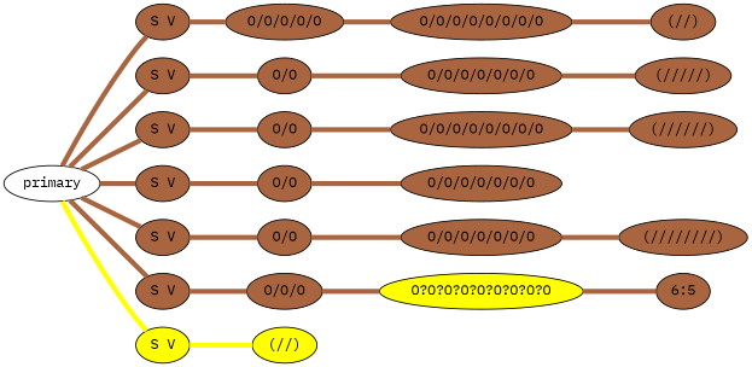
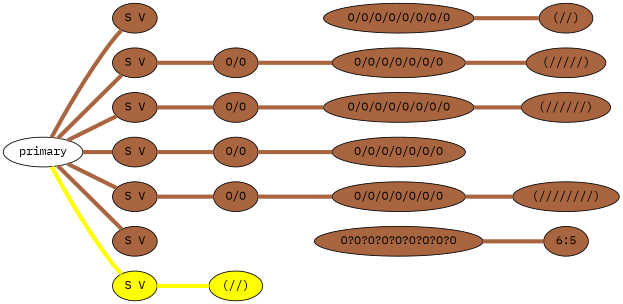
  graph {
    fontname="IBM Plex Mono"
    rankdir=LR
    node [fillcolor="#A86540" fontname="IBM Plex Mono" style=filled]
    edge [color="#A86540" fontname="IBM Plex Mono" penwidth=5]
    n1 [label="S V"]
-   n2 [label="O/O/O/O/O"]
    primary [fillcolor="" style=""]
    n4 [label="S V"]
    n5 [label="S V"]
    n6 [label="S V"]
    n7 [label="S V"]
    n8 [label="S V"]
    n9 [fillcolor=yellow label="S V"]
    n10 [label="O/O"]
    n11 [label="O/O"]
    n12 [label="O/O"]
    n13 [label="O/O"]
-   n14 [label="O/O/O"]
    n15 [fillcolor=yellow label="(//)"]
    n16 [label="O/O/O/O/O/O/O/O"]
    n17 [label="(//)"]
    n18 [label="O/O/O/O/O/O/O"]
    n19 [label="(/////)"]
    n20 [label="O/O/O/O/O/O/O/O"]
    n21 [label="(//////)"]
    n22 [label="O/O/O/O/O/O/O"]
    n23 [label="O/O/O/O/O/O/O"]
    n24 [label="(////////)"]
-   n25 [fillcolor=yellow label="O?O?O?O?O?O?O?O?O"]
+   n25 [label="O?O?O?O?O?O?O?O?O"]
    n26 [label="6:5"]
-   n1 -- n2
-   n2 -- n16
    primary -- n1
    primary -- n4
    primary -- n5
    primary -- n6
    primary -- n7
    primary -- n8
    primary -- n9 [color=yellow]
    n4 -- n10
    n5 -- n11
    n6 -- n12
    n7 -- n13
-   n8 -- n14
    n9 -- n15 [color=yellow]
    n10 -- n18
    n11 -- n20
    n12 -- n22
    n13 -- n23
-   n14 -- n25
    n16 -- n17
    n18 -- n19
    n20 -- n21
    n23 -- n24
    n25 -- n26
  }
